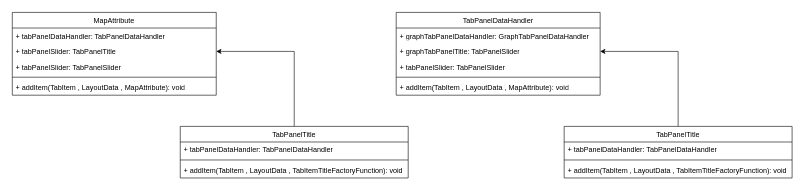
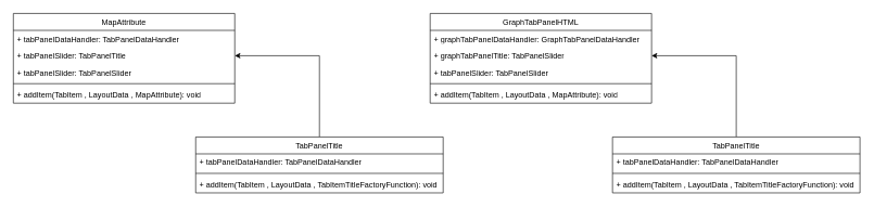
  <mxCell id="0" />
  <mxCell id="1" parent="0" />
  <mxCell id="2" value="&lt;span style=&quot;font-weight: 400;&quot;&gt;MapAttribute&lt;/span&gt;" style="swimlane;fontStyle=1;align=center;verticalAlign=top;childLayout=stackLayout;horizontal=1;startSize=26;horizontalStack=0;resizeParent=1;resizeParentMax=0;resizeLast=0;collapsible=1;marginBottom=0;whiteSpace=wrap;html=1;" vertex="1" parent="1"><mxGeometry x="20" y="20" width="340" height="138" as="geometry" /></mxCell>
  <mxCell id="3" value="+ tabPanelDataHandler: TabPanelDataHandler" style="text;strokeColor=none;fillColor=none;align=left;verticalAlign=top;spacingLeft=4;spacingRight=4;overflow=hidden;rotatable=0;points=[[0,0.5],[1,0.5]];portConstraint=eastwest;whiteSpace=wrap;html=1;" vertex="1" parent="2"><mxGeometry y="26" width="340" height="26" as="geometry" /></mxCell>
  <mxCell id="4" value="+ tabPanelSlider: TabPanelTitle" style="text;strokeColor=none;fillColor=none;align=left;verticalAlign=top;spacingLeft=4;spacingRight=4;overflow=hidden;rotatable=0;points=[[0,0.5],[1,0.5]];portConstraint=eastwest;whiteSpace=wrap;html=1;" vertex="1" parent="2"><mxGeometry y="52" width="340" height="26" as="geometry" /></mxCell>
  <mxCell id="5" value="+ tabPanelSlider: TabPanelSlider" style="text;strokeColor=none;fillColor=none;align=left;verticalAlign=top;spacingLeft=4;spacingRight=4;overflow=hidden;rotatable=0;points=[[0,0.5],[1,0.5]];portConstraint=eastwest;whiteSpace=wrap;html=1;" vertex="1" parent="2"><mxGeometry y="78" width="340" height="26" as="geometry" /></mxCell>
  <mxCell id="6" value="" style="line;strokeWidth=1;fillColor=none;align=left;verticalAlign=middle;spacingTop=-1;spacingLeft=3;spacingRight=3;rotatable=0;labelPosition=right;points=[];portConstraint=eastwest;strokeColor=inherit;" vertex="1" parent="2"><mxGeometry y="104" width="340" height="8" as="geometry" /></mxCell>
  <mxCell id="7" value="+ addItem(TabItem , LayoutData , MapAttribute): void" style="text;strokeColor=none;fillColor=none;align=left;verticalAlign=top;spacingLeft=4;spacingRight=4;overflow=hidden;rotatable=0;points=[[0,0.5],[1,0.5]];portConstraint=eastwest;whiteSpace=wrap;html=1;" vertex="1" parent="2"><mxGeometry y="112" width="340" height="26" as="geometry" /></mxCell>
  <mxCell id="8" style="edgeStyle=orthogonalEdgeStyle;rounded=0;orthogonalLoop=1;jettySize=auto;html=1;" edge="1" parent="1" source="9" target="4"><mxGeometry relative="1" as="geometry" /></mxCell>
  <mxCell id="9" value="&lt;span style=&quot;font-weight: 400;&quot;&gt;TabPanelTitle&lt;/span&gt;" style="swimlane;fontStyle=1;align=center;verticalAlign=top;childLayout=stackLayout;horizontal=1;startSize=26;horizontalStack=0;resizeParent=1;resizeParentMax=0;resizeLast=0;collapsible=1;marginBottom=0;whiteSpace=wrap;html=1;" vertex="1" parent="1"><mxGeometry x="300" y="210" width="380" height="86" as="geometry" /></mxCell>
  <mxCell id="10" value="+ tabPanelDataHandler: TabPanelDataHandler" style="text;strokeColor=none;fillColor=none;align=left;verticalAlign=top;spacingLeft=4;spacingRight=4;overflow=hidden;rotatable=0;points=[[0,0.5],[1,0.5]];portConstraint=eastwest;whiteSpace=wrap;html=1;" vertex="1" parent="9"><mxGeometry y="26" width="380" height="26" as="geometry" /></mxCell>
  <mxCell id="11" value="" style="line;strokeWidth=1;fillColor=none;align=left;verticalAlign=middle;spacingTop=-1;spacingLeft=3;spacingRight=3;rotatable=0;labelPosition=right;points=[];portConstraint=eastwest;strokeColor=inherit;" vertex="1" parent="9"><mxGeometry y="52" width="380" height="8" as="geometry" /></mxCell>
  <mxCell id="12" value="+ addItem(TabItem , LayoutData , TabItemTitleFactoryFunction): void" style="text;strokeColor=none;fillColor=none;align=left;verticalAlign=top;spacingLeft=4;spacingRight=4;overflow=hidden;rotatable=0;points=[[0,0.5],[1,0.5]];portConstraint=eastwest;whiteSpace=wrap;html=1;" vertex="1" parent="9"><mxGeometry y="60" width="380" height="26" as="geometry" /></mxCell>
- <mxCell id="13" value="&lt;span style=&quot;font-weight: 400;&quot;&gt;TabPanelDataHandler&lt;/span&gt;" style="swimlane;fontStyle=1;align=center;verticalAlign=top;childLayout=stackLayout;horizontal=1;startSize=26;horizontalStack=0;resizeParent=1;resizeParentMax=0;resizeLast=0;collapsible=1;marginBottom=0;whiteSpace=wrap;html=1;" vertex="1" parent="1"><mxGeometry x="660" y="20" width="340" height="138" as="geometry" /></mxCell>
+ <mxCell id="13" value="&lt;span style=&quot;font-weight: 400;&quot;&gt;GraphTabPanelHTML&lt;/span&gt;" style="swimlane;fontStyle=1;align=center;verticalAlign=top;childLayout=stackLayout;horizontal=1;startSize=26;horizontalStack=0;resizeParent=1;resizeParentMax=0;resizeLast=0;collapsible=1;marginBottom=0;whiteSpace=wrap;html=1;" vertex="1" parent="1"><mxGeometry x="660" y="20" width="340" height="138" as="geometry" /></mxCell>
  <mxCell id="14" value="+ graphTabPanelDataHandler: GraphTabPanelDataHandler" style="text;strokeColor=none;fillColor=none;align=left;verticalAlign=top;spacingLeft=4;spacingRight=4;overflow=hidden;rotatable=0;points=[[0,0.5],[1,0.5]];portConstraint=eastwest;whiteSpace=wrap;html=1;" vertex="1" parent="13"><mxGeometry y="26" width="340" height="26" as="geometry" /></mxCell>
  <mxCell id="15" value="+ graphTabPanelTitle: TabPanelSlider" style="text;strokeColor=none;fillColor=none;align=left;verticalAlign=top;spacingLeft=4;spacingRight=4;overflow=hidden;rotatable=0;points=[[0,0.5],[1,0.5]];portConstraint=eastwest;whiteSpace=wrap;html=1;" vertex="1" parent="13"><mxGeometry y="52" width="340" height="26" as="geometry" /></mxCell>
  <mxCell id="16" value="+ tabPanelSlider: TabPanelSlider" style="text;strokeColor=none;fillColor=none;align=left;verticalAlign=top;spacingLeft=4;spacingRight=4;overflow=hidden;rotatable=0;points=[[0,0.5],[1,0.5]];portConstraint=eastwest;whiteSpace=wrap;html=1;" vertex="1" parent="13"><mxGeometry y="78" width="340" height="26" as="geometry" /></mxCell>
  <mxCell id="17" value="" style="line;strokeWidth=1;fillColor=none;align=left;verticalAlign=middle;spacingTop=-1;spacingLeft=3;spacingRight=3;rotatable=0;labelPosition=right;points=[];portConstraint=eastwest;strokeColor=inherit;" vertex="1" parent="13"><mxGeometry y="104" width="340" height="8" as="geometry" /></mxCell>
  <mxCell id="18" value="+ addItem(TabItem , LayoutData , MapAttribute): void" style="text;strokeColor=none;fillColor=none;align=left;verticalAlign=top;spacingLeft=4;spacingRight=4;overflow=hidden;rotatable=0;points=[[0,0.5],[1,0.5]];portConstraint=eastwest;whiteSpace=wrap;html=1;" vertex="1" parent="13"><mxGeometry y="112" width="340" height="26" as="geometry" /></mxCell>
  <mxCell id="19" style="edgeStyle=orthogonalEdgeStyle;rounded=0;orthogonalLoop=1;jettySize=auto;html=1;" edge="1" parent="1" source="20" target="15"><mxGeometry relative="1" as="geometry" /></mxCell>
  <mxCell id="20" value="&lt;span style=&quot;font-weight: 400;&quot;&gt;TabPanelTitle&lt;/span&gt;" style="swimlane;fontStyle=1;align=center;verticalAlign=top;childLayout=stackLayout;horizontal=1;startSize=26;horizontalStack=0;resizeParent=1;resizeParentMax=0;resizeLast=0;collapsible=1;marginBottom=0;whiteSpace=wrap;html=1;" vertex="1" parent="1"><mxGeometry x="940" y="210" width="380" height="86" as="geometry" /></mxCell>
  <mxCell id="21" value="+ tabPanelDataHandler: TabPanelDataHandler" style="text;strokeColor=none;fillColor=none;align=left;verticalAlign=top;spacingLeft=4;spacingRight=4;overflow=hidden;rotatable=0;points=[[0,0.5],[1,0.5]];portConstraint=eastwest;whiteSpace=wrap;html=1;" vertex="1" parent="20"><mxGeometry y="26" width="380" height="26" as="geometry" /></mxCell>
  <mxCell id="22" value="" style="line;strokeWidth=1;fillColor=none;align=left;verticalAlign=middle;spacingTop=-1;spacingLeft=3;spacingRight=3;rotatable=0;labelPosition=right;points=[];portConstraint=eastwest;strokeColor=inherit;" vertex="1" parent="20"><mxGeometry y="52" width="380" height="8" as="geometry" /></mxCell>
  <mxCell id="23" value="+ addItem(TabItem , LayoutData , TabItemTitleFactoryFunction): void" style="text;strokeColor=none;fillColor=none;align=left;verticalAlign=top;spacingLeft=4;spacingRight=4;overflow=hidden;rotatable=0;points=[[0,0.5],[1,0.5]];portConstraint=eastwest;whiteSpace=wrap;html=1;" vertex="1" parent="20"><mxGeometry y="60" width="380" height="26" as="geometry" /></mxCell>
